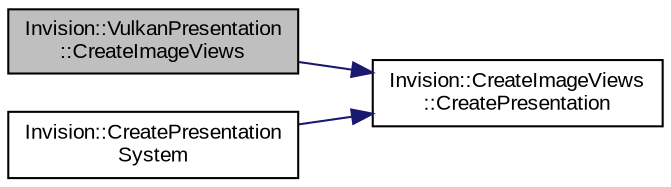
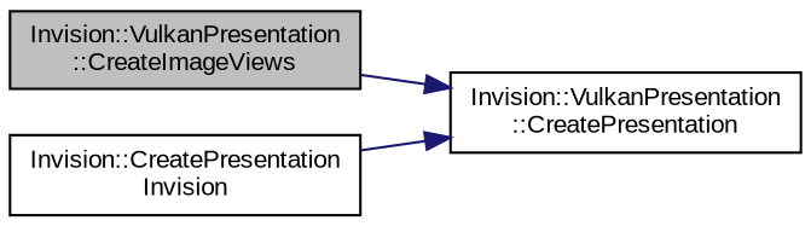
  digraph {
    fontname="Liberation Sans"
    rankdir=RL
    node [color=black fillcolor=white fontname="Liberation Sans" fontsize=10 shape=record style=filled]
    edge [color=midnightblue dir=back fontname="Liberation Sans" fontsize=10 labelfontname=Helvetica labelfontsize=10 style=solid]
    n1 [fillcolor=grey75 fontcolor=black height=0.2 label="Invision::VulkanPresentation\l::CreateImageViews" width=0.4]
-   n2 [height=0.2 label="Invision::CreateImageViews\l::CreatePresentation" width=0.4]
-   n3 [height=0.2 label="Invision::CreatePresentation\lSystem" width=0.4]
+   n2 [height=0.2 label="Invision::VulkanPresentation\l::CreatePresentation" width=0.4]
+   n3 [height=0.2 label="Invision::CreatePresentation\lInvision" width=0.4]
    n2 -> n1
    n2 -> n3
  }
